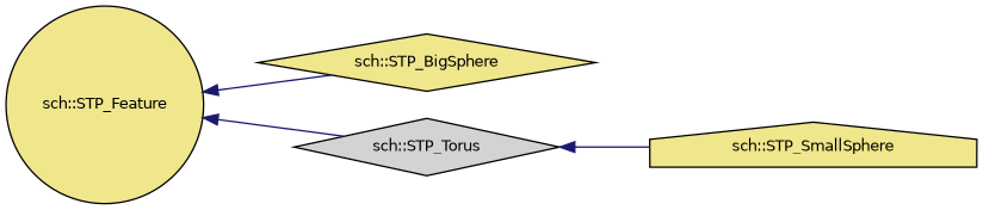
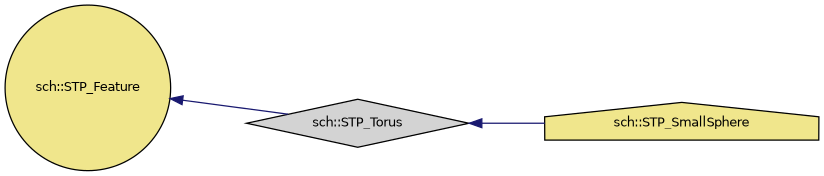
  digraph {
    rankdir=LR
    node [color=black fillcolor=khaki fontname=Helvetica fontsize=10 shape=diamond style=filled]
    edge [color=midnightblue dir=back fontname=Helvetica fontsize=10 labelfontname=Helvetica labelfontsize=10 style=solid]
    n1 [height=0.2 label="sch::STP_Feature" shape=circle width=0.4]
-   n2 [height=0.2 label="sch::STP_BigSphere" width=0.4]
    n3 [fillcolor=lightgrey height=0.2 label="sch::STP_Torus" width=0.4]
    n4 [height=0.2 label="sch::STP_SmallSphere" shape=house width=0.4]
-   n1 -> n2
    n1 -> n3
    n3 -> n4
  }
